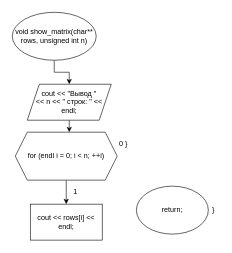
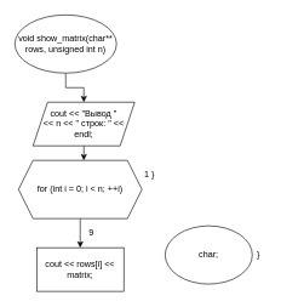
  <mxCell id="0" />
  <mxCell id="1" parent="0" />
  <mxCell id="2" style="edgeStyle=orthogonalEdgeStyle;rounded=0;orthogonalLoop=1;jettySize=auto;html=1;" edge="1" parent="1" source="3" target="5"><mxGeometry relative="1" as="geometry"><mxPoint x="115" y="140" as="targetPoint" /></mxGeometry></mxCell>
  <mxCell id="3" value="void show_matrix(char** rows, unsigned int n)" style="ellipse;whiteSpace=wrap;html=1;" vertex="1" parent="1"><mxGeometry x="20" y="20" width="140" height="80" as="geometry" /></mxCell>
  <mxCell id="4" style="edgeStyle=orthogonalEdgeStyle;rounded=0;orthogonalLoop=1;jettySize=auto;html=1;" edge="1" parent="1" source="5"><mxGeometry relative="1" as="geometry"><mxPoint x="115" y="220" as="targetPoint" /></mxGeometry></mxCell>
  <mxCell id="5" value="cout &amp;lt;&amp;lt; &quot;Вывод &quot; &lt;br&gt;&amp;lt;&amp;lt; n &amp;lt;&amp;lt; &quot; строк: &quot; &amp;lt;&amp;lt; endl;" style="shape=parallelogram;perimeter=parallelogramPerimeter;whiteSpace=wrap;html=1;fixedSize=1;" vertex="1" parent="1"><mxGeometry x="45" y="140" width="140" height="60" as="geometry" /></mxCell>
  <mxCell id="6" style="edgeStyle=orthogonalEdgeStyle;rounded=0;orthogonalLoop=1;jettySize=auto;html=1;" edge="1" parent="1" source="7"><mxGeometry relative="1" as="geometry"><mxPoint x="110" y="340" as="targetPoint" /></mxGeometry></mxCell>
- <mxCell id="7" value="for (endl i = 0; i &amp;lt; n; ++i)" style="shape=hexagon;perimeter=hexagonPerimeter2;whiteSpace=wrap;html=1;fixedSize=1;" vertex="1" parent="1"><mxGeometry x="25" y="220" width="170" height="80" as="geometry" /></mxCell>
- <mxCell id="8" value="cout &amp;lt;&amp;lt; rows[i] &amp;lt;&amp;lt; endl;" style="rounded=0;whiteSpace=wrap;html=1;" vertex="1" parent="1"><mxGeometry x="50" y="340" width="120" height="60" as="geometry" /></mxCell>
- <mxCell id="9" value="1" style="text;html=1;align=center;verticalAlign=middle;resizable=0;points=[];autosize=1;" vertex="1" parent="1"><mxGeometry x="115" y="310" width="20" height="20" as="geometry" /></mxCell>
- <mxCell id="10" value="return;" style="ellipse;whiteSpace=wrap;html=1;" vertex="1" parent="1"><mxGeometry x="227" y="310" width="120" height="80" as="geometry" /></mxCell>
- <mxCell id="11" value="0 }" style="text;html=1;align=center;verticalAlign=middle;resizable=0;points=[];autosize=1;" vertex="1" parent="1"><mxGeometry x="190" y="230" width="30" height="20" as="geometry" /></mxCell>
+ <mxCell id="7" value="for (int i = 0; i &amp;lt; n; ++i)" style="shape=hexagon;perimeter=hexagonPerimeter2;whiteSpace=wrap;html=1;fixedSize=1;" vertex="1" parent="1"><mxGeometry x="25" y="220" width="170" height="80" as="geometry" /></mxCell>
+ <mxCell id="8" value="cout &amp;lt;&amp;lt; rows[i] &amp;lt;&amp;lt; matrix;" style="rounded=0;whiteSpace=wrap;html=1;" vertex="1" parent="1"><mxGeometry x="50" y="340" width="120" height="60" as="geometry" /></mxCell>
+ <mxCell id="9" value="9" style="text;html=1;align=center;verticalAlign=middle;resizable=0;points=[];autosize=1;" vertex="1" parent="1"><mxGeometry x="115" y="310" width="20" height="20" as="geometry" /></mxCell>
+ <mxCell id="10" value="char;" style="ellipse;whiteSpace=wrap;html=1;" vertex="1" parent="1"><mxGeometry x="227" y="310" width="120" height="80" as="geometry" /></mxCell>
+ <mxCell id="11" value="1 }" style="text;html=1;align=center;verticalAlign=middle;resizable=0;points=[];autosize=1;" vertex="1" parent="1"><mxGeometry x="190" y="230" width="30" height="20" as="geometry" /></mxCell>
  <mxCell id="12" value="}" style="text;html=1;align=center;verticalAlign=middle;resizable=0;points=[];autosize=1;" vertex="1" parent="1"><mxGeometry x="345" y="340" width="20" height="20" as="geometry" /></mxCell>
